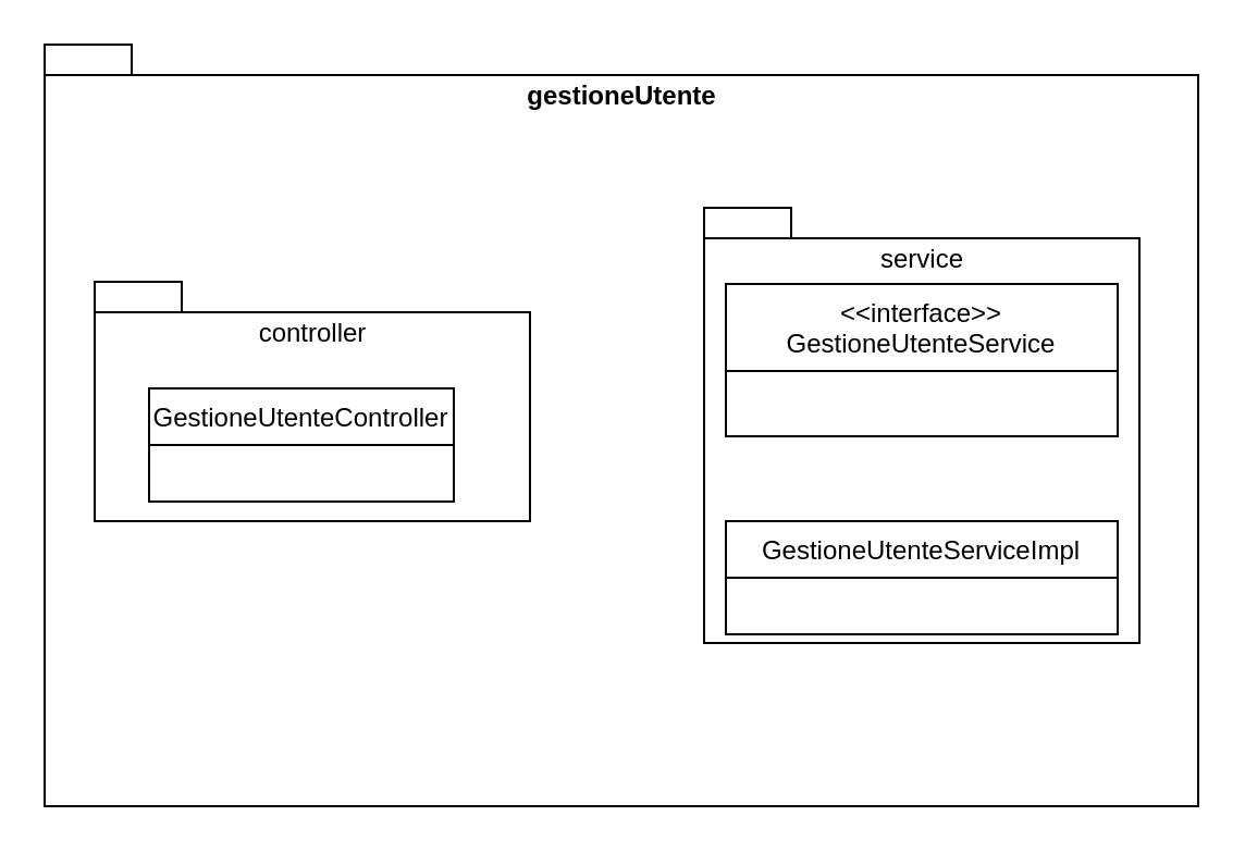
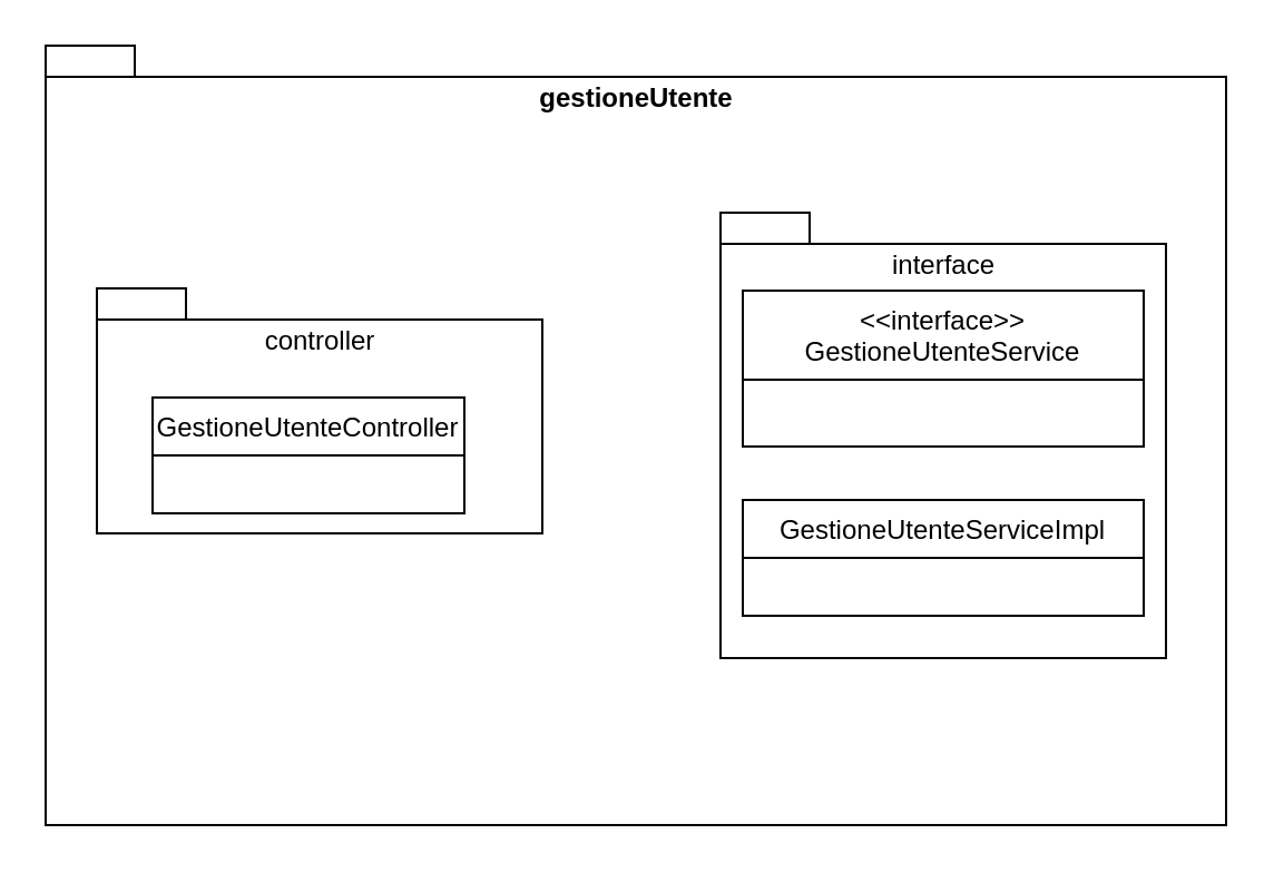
  <mxCell id="0" />
  <mxCell id="1" parent="0" />
  <mxCell id="2" value="gestioneUtente" style="shape=folder;fontStyle=1;spacingTop=10;tabWidth=40;tabHeight=14;tabPosition=left;html=1;verticalAlign=top;" vertex="1" parent="1"><mxGeometry x="20" y="20" width="530" height="350" as="geometry" /></mxCell>
  <mxCell id="3" value="&lt;span style=&quot;font-weight: normal&quot;&gt;controller&lt;/span&gt;" style="shape=folder;fontStyle=1;spacingTop=10;tabWidth=40;tabHeight=14;tabPosition=left;html=1;verticalAlign=top;" vertex="1" parent="1"><mxGeometry x="43" y="129" width="200" height="110" as="geometry" /></mxCell>
  <mxCell id="4" value="GestioneUtenteController" style="swimlane;fontStyle=0;childLayout=stackLayout;horizontal=1;startSize=26;fillColor=none;horizontalStack=0;resizeParent=1;resizeParentMax=0;resizeLast=0;collapsible=1;marginBottom=0;" vertex="1" parent="1"><mxGeometry x="68" y="178" width="140" height="52" as="geometry" /></mxCell>
- <mxCell id="5" value="&lt;span style=&quot;font-weight: normal&quot;&gt;service&lt;br&gt;&lt;/span&gt;" style="shape=folder;fontStyle=1;spacingTop=10;tabWidth=40;tabHeight=14;tabPosition=left;html=1;verticalAlign=top;" vertex="1" parent="1"><mxGeometry x="323" y="95" width="200" height="200" as="geometry" /></mxCell>
+ <mxCell id="5" value="&lt;span style=&quot;font-weight: normal&quot;&gt;interface&lt;br&gt;&lt;/span&gt;" style="shape=folder;fontStyle=1;spacingTop=10;tabWidth=40;tabHeight=14;tabPosition=left;html=1;verticalAlign=top;" vertex="1" parent="1"><mxGeometry x="323" y="95" width="200" height="200" as="geometry" /></mxCell>
  <mxCell id="6" value="&lt;&lt;interface&gt;&gt;&#10;GestioneUtenteService" style="swimlane;fontStyle=0;childLayout=stackLayout;horizontal=1;startSize=40;fillColor=none;horizontalStack=0;resizeParent=1;resizeParentMax=0;resizeLast=0;collapsible=1;marginBottom=0;" vertex="1" parent="1"><mxGeometry x="333" y="130" width="180" height="70" as="geometry" /></mxCell>
- <mxCell id="7" value="GestioneUtenteServiceImpl" style="swimlane;fontStyle=0;childLayout=stackLayout;horizontal=1;startSize=26;fillColor=none;horizontalStack=0;resizeParent=1;resizeParentMax=0;resizeLast=0;collapsible=1;marginBottom=0;" vertex="1" parent="1"><mxGeometry x="333" y="239" width="180" height="52" as="geometry" /></mxCell>
+ <mxCell id="7" value="GestioneUtenteServiceImpl" style="swimlane;fontStyle=0;childLayout=stackLayout;horizontal=1;startSize=26;fillColor=none;horizontalStack=0;resizeParent=1;resizeParentMax=0;resizeLast=0;collapsible=1;marginBottom=0;" vertex="1" parent="1"><mxGeometry x="333" y="224" width="180" height="52" as="geometry" /></mxCell>
